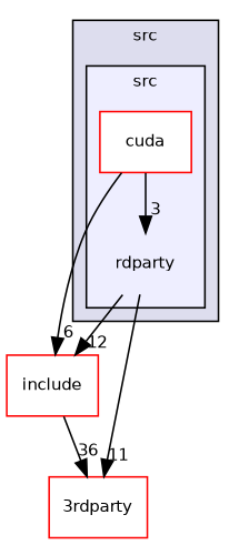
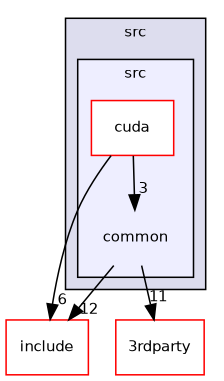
  digraph {
    compound=true
    node [fontname=Helvetica fontsize=10 shape=box color=red fillcolor=white style=filled]
    edge [labeldistance=1.5 labelfontname=Helvetica labelfontsize=10]
-   n1 [label=rdparty shape=plaintext color="" fillcolor="" style=""]
+   n1 [label=common shape=plaintext color="" fillcolor="" style=""]
    n2 [label=cuda]
    n3 [label=include]
    n4 [label="3rdparty"]
    subgraph cluster_1 {
      bgcolor="#ddddee"
      fontname=Helvetica
      fontsize=10
      label=src
      pencolor=black
      subgraph cluster_2 {
        bgcolor="#eeeeff"
        fontname=Helvetica
        fontsize=10
        label=src
        pencolor=black
        n1
        n2
      }
    }
    n1 -> n3 [headlabel=12]
    n1 -> n4 [headlabel=11]
    n2 -> n1 [headlabel=3]
    n2 -> n3 [headlabel=6]
-   n3 -> n4 [headlabel=36]
  }
